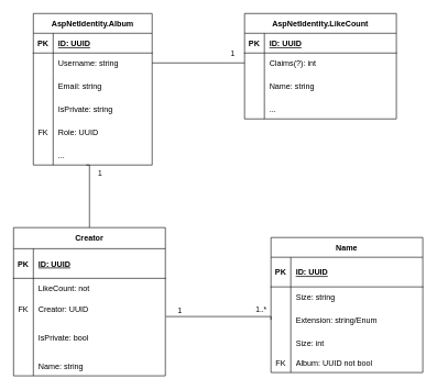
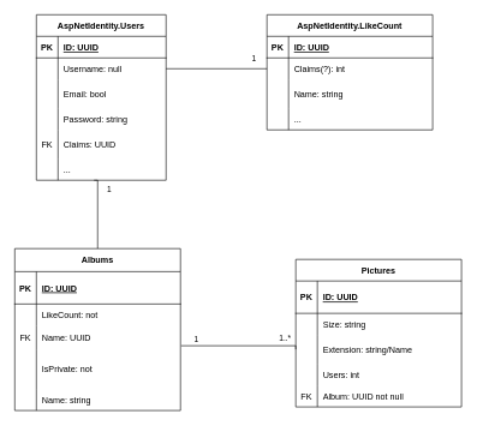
  <mxCell id="0" />
  <mxCell id="1" parent="0" />
- <mxCell id="2" value="AspNetIdentity.Album" style="shape=table;startSize=30;container=1;collapsible=1;childLayout=tableLayout;fixedRows=1;rowLines=0;fontStyle=1;align=center;resizeLast=1;" vertex="1" parent="1"><mxGeometry x="50" y="20" width="180" height="230" as="geometry" /></mxCell>
+ <mxCell id="2" value="AspNetIdentity.Users" style="shape=table;startSize=30;container=1;collapsible=1;childLayout=tableLayout;fixedRows=1;rowLines=0;fontStyle=1;align=center;resizeLast=1;" vertex="1" parent="1"><mxGeometry x="50" y="20" width="180" height="230" as="geometry" /></mxCell>
  <mxCell id="3" value="" style="shape=tableRow;horizontal=0;startSize=0;swimlaneHead=0;swimlaneBody=0;fillColor=none;collapsible=0;dropTarget=0;points=[[0,0.5],[1,0.5]];portConstraint=eastwest;top=0;left=0;right=0;bottom=1;" vertex="1" parent="2"><mxGeometry y="30" width="180" height="30" as="geometry" /></mxCell>
  <mxCell id="4" value="PK" style="shape=partialRectangle;connectable=0;fillColor=none;top=0;left=0;bottom=0;right=0;fontStyle=1;overflow=hidden;" vertex="1" parent="3"><mxGeometry width="30" height="30" as="geometry"><mxRectangle width="30" height="30" as="alternateBounds" /></mxGeometry></mxCell>
  <mxCell id="5" value="ID: UUID" style="shape=partialRectangle;connectable=0;fillColor=none;top=0;left=0;bottom=0;right=0;align=left;spacingLeft=6;fontStyle=5;overflow=hidden;" vertex="1" parent="3"><mxGeometry x="30" width="150" height="30" as="geometry"><mxRectangle width="150" height="30" as="alternateBounds" /></mxGeometry></mxCell>
  <mxCell id="6" value="" style="shape=tableRow;horizontal=0;startSize=0;swimlaneHead=0;swimlaneBody=0;fillColor=none;collapsible=0;dropTarget=0;points=[[0,0.5],[1,0.5]];portConstraint=eastwest;top=0;left=0;right=0;bottom=0;" vertex="1" parent="2"><mxGeometry y="60" width="180" height="30" as="geometry" /></mxCell>
  <mxCell id="7" value="" style="shape=partialRectangle;connectable=0;fillColor=none;top=0;left=0;bottom=0;right=0;editable=1;overflow=hidden;" vertex="1" parent="6"><mxGeometry width="30" height="30" as="geometry"><mxRectangle width="30" height="30" as="alternateBounds" /></mxGeometry></mxCell>
- <mxCell id="8" value="Username: string" style="shape=partialRectangle;connectable=0;fillColor=none;top=0;left=0;bottom=0;right=0;align=left;spacingLeft=6;overflow=hidden;" vertex="1" parent="6"><mxGeometry x="30" width="150" height="30" as="geometry"><mxRectangle width="150" height="30" as="alternateBounds" /></mxGeometry></mxCell>
+ <mxCell id="8" value="Username: null" style="shape=partialRectangle;connectable=0;fillColor=none;top=0;left=0;bottom=0;right=0;align=left;spacingLeft=6;overflow=hidden;" vertex="1" parent="6"><mxGeometry x="30" width="150" height="30" as="geometry"><mxRectangle width="150" height="30" as="alternateBounds" /></mxGeometry></mxCell>
  <mxCell id="9" value="" style="shape=tableRow;horizontal=0;startSize=0;swimlaneHead=0;swimlaneBody=0;fillColor=none;collapsible=0;dropTarget=0;points=[[0,0.5],[1,0.5]];portConstraint=eastwest;top=0;left=0;right=0;bottom=0;" vertex="1" parent="2"><mxGeometry y="90" width="180" height="40" as="geometry" /></mxCell>
  <mxCell id="10" value="" style="shape=partialRectangle;connectable=0;fillColor=none;top=0;left=0;bottom=0;right=0;editable=1;overflow=hidden;" vertex="1" parent="9"><mxGeometry width="30" height="40" as="geometry"><mxRectangle width="30" height="40" as="alternateBounds" /></mxGeometry></mxCell>
- <mxCell id="11" value="Email: string" style="shape=partialRectangle;connectable=0;fillColor=none;top=0;left=0;bottom=0;right=0;align=left;spacingLeft=6;overflow=hidden;" vertex="1" parent="9"><mxGeometry x="30" width="150" height="40" as="geometry"><mxRectangle width="150" height="40" as="alternateBounds" /></mxGeometry></mxCell>
+ <mxCell id="11" value="Email: bool" style="shape=partialRectangle;connectable=0;fillColor=none;top=0;left=0;bottom=0;right=0;align=left;spacingLeft=6;overflow=hidden;" vertex="1" parent="9"><mxGeometry x="30" width="150" height="40" as="geometry"><mxRectangle width="150" height="40" as="alternateBounds" /></mxGeometry></mxCell>
  <mxCell id="12" value="" style="shape=tableRow;horizontal=0;startSize=0;swimlaneHead=0;swimlaneBody=0;fillColor=none;collapsible=0;dropTarget=0;points=[[0,0.5],[1,0.5]];portConstraint=eastwest;top=0;left=0;right=0;bottom=0;" vertex="1" parent="2"><mxGeometry y="130" width="180" height="30" as="geometry" /></mxCell>
  <mxCell id="13" value="" style="shape=partialRectangle;connectable=0;fillColor=none;top=0;left=0;bottom=0;right=0;editable=1;overflow=hidden;" vertex="1" parent="12"><mxGeometry width="30" height="30" as="geometry"><mxRectangle width="30" height="30" as="alternateBounds" /></mxGeometry></mxCell>
- <mxCell id="14" value="IsPrivate: string" style="shape=partialRectangle;connectable=0;fillColor=none;top=0;left=0;bottom=0;right=0;align=left;spacingLeft=6;overflow=hidden;" vertex="1" parent="12"><mxGeometry x="30" width="150" height="30" as="geometry"><mxRectangle width="150" height="30" as="alternateBounds" /></mxGeometry></mxCell>
+ <mxCell id="14" value="Password: string" style="shape=partialRectangle;connectable=0;fillColor=none;top=0;left=0;bottom=0;right=0;align=left;spacingLeft=6;overflow=hidden;" vertex="1" parent="12"><mxGeometry x="30" width="150" height="30" as="geometry"><mxRectangle width="150" height="30" as="alternateBounds" /></mxGeometry></mxCell>
  <mxCell id="15" value="" style="shape=tableRow;horizontal=0;startSize=0;swimlaneHead=0;swimlaneBody=0;fillColor=none;collapsible=0;dropTarget=0;points=[[0,0.5],[1,0.5]];portConstraint=eastwest;top=0;left=0;right=0;bottom=0;" vertex="1" parent="2"><mxGeometry y="160" width="180" height="40" as="geometry" /></mxCell>
  <mxCell id="16" value="FK" style="shape=partialRectangle;connectable=0;fillColor=none;top=0;left=0;bottom=0;right=0;editable=1;overflow=hidden;" vertex="1" parent="15"><mxGeometry width="30" height="40" as="geometry"><mxRectangle width="30" height="40" as="alternateBounds" /></mxGeometry></mxCell>
- <mxCell id="17" value="Role: UUID" style="shape=partialRectangle;connectable=0;fillColor=none;top=0;left=0;bottom=0;right=0;align=left;spacingLeft=6;overflow=hidden;" vertex="1" parent="15"><mxGeometry x="30" width="150" height="40" as="geometry"><mxRectangle width="150" height="40" as="alternateBounds" /></mxGeometry></mxCell>
+ <mxCell id="17" value="Claims: UUID" style="shape=partialRectangle;connectable=0;fillColor=none;top=0;left=0;bottom=0;right=0;align=left;spacingLeft=6;overflow=hidden;" vertex="1" parent="15"><mxGeometry x="30" width="150" height="40" as="geometry"><mxRectangle width="150" height="40" as="alternateBounds" /></mxGeometry></mxCell>
  <mxCell id="18" value="" style="shape=tableRow;horizontal=0;startSize=0;swimlaneHead=0;swimlaneBody=0;fillColor=none;collapsible=0;dropTarget=0;points=[[0,0.5],[1,0.5]];portConstraint=eastwest;top=0;left=0;right=0;bottom=0;" vertex="1" parent="2"><mxGeometry y="200" width="180" height="30" as="geometry" /></mxCell>
  <mxCell id="19" value="" style="shape=partialRectangle;connectable=0;fillColor=none;top=0;left=0;bottom=0;right=0;editable=1;overflow=hidden;" vertex="1" parent="18"><mxGeometry width="30" height="30" as="geometry"><mxRectangle width="30" height="30" as="alternateBounds" /></mxGeometry></mxCell>
  <mxCell id="20" value="..." style="shape=partialRectangle;connectable=0;fillColor=none;top=0;left=0;bottom=0;right=0;align=left;spacingLeft=6;overflow=hidden;" vertex="1" parent="18"><mxGeometry x="30" width="150" height="30" as="geometry"><mxRectangle width="150" height="30" as="alternateBounds" /></mxGeometry></mxCell>
  <mxCell id="21" value="AspNetIdentity.LikeCount" style="shape=table;startSize=30;container=1;collapsible=1;childLayout=tableLayout;fixedRows=1;rowLines=0;fontStyle=1;align=center;resizeLast=1;" vertex="1" parent="1"><mxGeometry x="370" y="20" width="230" height="160" as="geometry" /></mxCell>
  <mxCell id="22" value="" style="shape=tableRow;horizontal=0;startSize=0;swimlaneHead=0;swimlaneBody=0;fillColor=none;collapsible=0;dropTarget=0;points=[[0,0.5],[1,0.5]];portConstraint=eastwest;top=0;left=0;right=0;bottom=1;" vertex="1" parent="21"><mxGeometry y="30" width="230" height="30" as="geometry" /></mxCell>
  <mxCell id="23" value="PK" style="shape=partialRectangle;connectable=0;fillColor=none;top=0;left=0;bottom=0;right=0;fontStyle=1;overflow=hidden;" vertex="1" parent="22"><mxGeometry width="30" height="30" as="geometry"><mxRectangle width="30" height="30" as="alternateBounds" /></mxGeometry></mxCell>
  <mxCell id="24" value="ID: UUID" style="shape=partialRectangle;connectable=0;fillColor=none;top=0;left=0;bottom=0;right=0;align=left;spacingLeft=6;fontStyle=5;overflow=hidden;" vertex="1" parent="22"><mxGeometry x="30" width="200" height="30" as="geometry"><mxRectangle width="200" height="30" as="alternateBounds" /></mxGeometry></mxCell>
  <mxCell id="25" value="" style="shape=tableRow;horizontal=0;startSize=0;swimlaneHead=0;swimlaneBody=0;fillColor=none;collapsible=0;dropTarget=0;points=[[0,0.5],[1,0.5]];portConstraint=eastwest;top=0;left=0;right=0;bottom=0;" vertex="1" parent="21"><mxGeometry y="60" width="230" height="30" as="geometry" /></mxCell>
  <mxCell id="26" value="" style="shape=partialRectangle;connectable=0;fillColor=none;top=0;left=0;bottom=0;right=0;editable=1;overflow=hidden;" vertex="1" parent="25"><mxGeometry width="30" height="30" as="geometry"><mxRectangle width="30" height="30" as="alternateBounds" /></mxGeometry></mxCell>
  <mxCell id="27" value="Claims(?): int" style="shape=partialRectangle;connectable=0;fillColor=none;top=0;left=0;bottom=0;right=0;align=left;spacingLeft=6;overflow=hidden;" vertex="1" parent="25"><mxGeometry x="30" width="200" height="30" as="geometry"><mxRectangle width="200" height="30" as="alternateBounds" /></mxGeometry></mxCell>
  <mxCell id="28" value="" style="shape=tableRow;horizontal=0;startSize=0;swimlaneHead=0;swimlaneBody=0;fillColor=none;collapsible=0;dropTarget=0;points=[[0,0.5],[1,0.5]];portConstraint=eastwest;top=0;left=0;right=0;bottom=0;" vertex="1" parent="21"><mxGeometry y="90" width="230" height="40" as="geometry" /></mxCell>
  <mxCell id="29" value="" style="shape=partialRectangle;connectable=0;fillColor=none;top=0;left=0;bottom=0;right=0;editable=1;overflow=hidden;" vertex="1" parent="28"><mxGeometry width="30" height="40" as="geometry"><mxRectangle width="30" height="40" as="alternateBounds" /></mxGeometry></mxCell>
  <mxCell id="30" value="Name: string" style="shape=partialRectangle;connectable=0;fillColor=none;top=0;left=0;bottom=0;right=0;align=left;spacingLeft=6;overflow=hidden;" vertex="1" parent="28"><mxGeometry x="30" width="200" height="40" as="geometry"><mxRectangle width="200" height="40" as="alternateBounds" /></mxGeometry></mxCell>
  <mxCell id="31" value="" style="shape=tableRow;horizontal=0;startSize=0;swimlaneHead=0;swimlaneBody=0;fillColor=none;collapsible=0;dropTarget=0;points=[[0,0.5],[1,0.5]];portConstraint=eastwest;top=0;left=0;right=0;bottom=0;" vertex="1" parent="21"><mxGeometry y="130" width="230" height="30" as="geometry" /></mxCell>
  <mxCell id="32" value="" style="shape=partialRectangle;connectable=0;fillColor=none;top=0;left=0;bottom=0;right=0;editable=1;overflow=hidden;" vertex="1" parent="31"><mxGeometry width="30" height="30" as="geometry"><mxRectangle width="30" height="30" as="alternateBounds" /></mxGeometry></mxCell>
  <mxCell id="33" value="..." style="shape=partialRectangle;connectable=0;fillColor=none;top=0;left=0;bottom=0;right=0;align=left;spacingLeft=6;overflow=hidden;" vertex="1" parent="31"><mxGeometry x="30" width="200" height="30" as="geometry"><mxRectangle width="200" height="30" as="alternateBounds" /></mxGeometry></mxCell>
- <mxCell id="34" value="Name" style="shape=table;startSize=30;container=1;collapsible=1;childLayout=tableLayout;fixedRows=1;rowLines=0;fontStyle=1;align=center;resizeLast=1;" vertex="1" parent="1"><mxGeometry x="410" y="360" width="230" height="205" as="geometry" /></mxCell>
+ <mxCell id="34" value="Pictures" style="shape=table;startSize=30;container=1;collapsible=1;childLayout=tableLayout;fixedRows=1;rowLines=0;fontStyle=1;align=center;resizeLast=1;" vertex="1" parent="1"><mxGeometry x="410" y="360" width="230" height="205" as="geometry" /></mxCell>
  <mxCell id="35" value="" style="shape=tableRow;horizontal=0;startSize=0;swimlaneHead=0;swimlaneBody=0;fillColor=none;collapsible=0;dropTarget=0;points=[[0,0.5],[1,0.5]];portConstraint=eastwest;top=0;left=0;right=0;bottom=1;" vertex="1" parent="34"><mxGeometry y="30" width="230" height="45" as="geometry" /></mxCell>
  <mxCell id="36" value="PK" style="shape=partialRectangle;connectable=0;fillColor=none;top=0;left=0;bottom=0;right=0;fontStyle=1;overflow=hidden;" vertex="1" parent="35"><mxGeometry width="30" height="45" as="geometry"><mxRectangle width="30" height="45" as="alternateBounds" /></mxGeometry></mxCell>
  <mxCell id="37" value="ID: UUID" style="shape=partialRectangle;connectable=0;fillColor=none;top=0;left=0;bottom=0;right=0;align=left;spacingLeft=6;fontStyle=5;overflow=hidden;" vertex="1" parent="35"><mxGeometry x="30" width="200" height="45" as="geometry"><mxRectangle width="200" height="45" as="alternateBounds" /></mxGeometry></mxCell>
  <mxCell id="38" value="" style="shape=tableRow;horizontal=0;startSize=0;swimlaneHead=0;swimlaneBody=0;fillColor=none;collapsible=0;dropTarget=0;points=[[0,0.5],[1,0.5]];portConstraint=eastwest;top=0;left=0;right=0;bottom=0;" vertex="1" parent="34"><mxGeometry y="75" width="230" height="30" as="geometry" /></mxCell>
  <mxCell id="39" value="" style="shape=partialRectangle;connectable=0;fillColor=none;top=0;left=0;bottom=0;right=0;editable=1;overflow=hidden;" vertex="1" parent="38"><mxGeometry width="30" height="30" as="geometry"><mxRectangle width="30" height="30" as="alternateBounds" /></mxGeometry></mxCell>
  <mxCell id="40" value="Size: string" style="shape=partialRectangle;connectable=0;fillColor=none;top=0;left=0;bottom=0;right=0;align=left;spacingLeft=6;overflow=hidden;" vertex="1" parent="38"><mxGeometry x="30" width="200" height="30" as="geometry"><mxRectangle width="200" height="30" as="alternateBounds" /></mxGeometry></mxCell>
  <mxCell id="41" value="" style="shape=tableRow;horizontal=0;startSize=0;swimlaneHead=0;swimlaneBody=0;fillColor=none;collapsible=0;dropTarget=0;points=[[0,0.5],[1,0.5]];portConstraint=eastwest;top=0;left=0;right=0;bottom=0;" vertex="1" parent="34"><mxGeometry y="105" width="230" height="40" as="geometry" /></mxCell>
  <mxCell id="42" value="" style="shape=partialRectangle;connectable=0;fillColor=none;top=0;left=0;bottom=0;right=0;editable=1;overflow=hidden;" vertex="1" parent="41"><mxGeometry width="30" height="40" as="geometry"><mxRectangle width="30" height="40" as="alternateBounds" /></mxGeometry></mxCell>
- <mxCell id="43" value="Extension: string/Enum" style="shape=partialRectangle;connectable=0;fillColor=none;top=0;left=0;bottom=0;right=0;align=left;spacingLeft=6;overflow=hidden;" vertex="1" parent="41"><mxGeometry x="30" width="200" height="40" as="geometry"><mxRectangle width="200" height="40" as="alternateBounds" /></mxGeometry></mxCell>
+ <mxCell id="43" value="Extension: string/Name" style="shape=partialRectangle;connectable=0;fillColor=none;top=0;left=0;bottom=0;right=0;align=left;spacingLeft=6;overflow=hidden;" vertex="1" parent="41"><mxGeometry x="30" width="200" height="40" as="geometry"><mxRectangle width="200" height="40" as="alternateBounds" /></mxGeometry></mxCell>
  <mxCell id="44" value="" style="shape=tableRow;horizontal=0;startSize=0;swimlaneHead=0;swimlaneBody=0;fillColor=none;collapsible=0;dropTarget=0;points=[[0,0.5],[1,0.5]];portConstraint=eastwest;top=0;left=0;right=0;bottom=0;" vertex="1" parent="34"><mxGeometry y="145" width="230" height="30" as="geometry" /></mxCell>
  <mxCell id="45" value="" style="shape=partialRectangle;connectable=0;fillColor=none;top=0;left=0;bottom=0;right=0;editable=1;overflow=hidden;" vertex="1" parent="44"><mxGeometry width="30" height="30" as="geometry"><mxRectangle width="30" height="30" as="alternateBounds" /></mxGeometry></mxCell>
- <mxCell id="46" value="Size: int" style="shape=partialRectangle;connectable=0;fillColor=none;top=0;left=0;bottom=0;right=0;align=left;spacingLeft=6;overflow=hidden;" vertex="1" parent="44"><mxGeometry x="30" width="200" height="30" as="geometry"><mxRectangle width="200" height="30" as="alternateBounds" /></mxGeometry></mxCell>
+ <mxCell id="46" value="Users: int" style="shape=partialRectangle;connectable=0;fillColor=none;top=0;left=0;bottom=0;right=0;align=left;spacingLeft=6;overflow=hidden;" vertex="1" parent="44"><mxGeometry x="30" width="200" height="30" as="geometry"><mxRectangle width="200" height="30" as="alternateBounds" /></mxGeometry></mxCell>
  <mxCell id="47" value="" style="shape=tableRow;horizontal=0;startSize=0;swimlaneHead=0;swimlaneBody=0;fillColor=none;collapsible=0;dropTarget=0;points=[[0,0.5],[1,0.5]];portConstraint=eastwest;top=0;left=0;right=0;bottom=0;" vertex="1" parent="34"><mxGeometry y="175" width="230" height="30" as="geometry" /></mxCell>
  <mxCell id="48" value="FK" style="shape=partialRectangle;connectable=0;fillColor=none;top=0;left=0;bottom=0;right=0;editable=1;overflow=hidden;" vertex="1" parent="47"><mxGeometry width="30" height="30" as="geometry"><mxRectangle width="30" height="30" as="alternateBounds" /></mxGeometry></mxCell>
- <mxCell id="49" value="Album: UUID not bool" style="shape=partialRectangle;connectable=0;fillColor=none;top=0;left=0;bottom=0;right=0;align=left;spacingLeft=6;overflow=hidden;" vertex="1" parent="47"><mxGeometry x="30" width="200" height="30" as="geometry"><mxRectangle width="200" height="30" as="alternateBounds" /></mxGeometry></mxCell>
+ <mxCell id="49" value="Album: UUID not null" style="shape=partialRectangle;connectable=0;fillColor=none;top=0;left=0;bottom=0;right=0;align=left;spacingLeft=6;overflow=hidden;" vertex="1" parent="47"><mxGeometry x="30" width="200" height="30" as="geometry"><mxRectangle width="200" height="30" as="alternateBounds" /></mxGeometry></mxCell>
  <mxCell id="50" style="edgeStyle=orthogonalEdgeStyle;rounded=0;orthogonalLoop=1;jettySize=auto;html=1;exitX=0.5;exitY=0;exitDx=0;exitDy=0;endArrow=none;endFill=0;" edge="1" parent="1" source="52"><mxGeometry relative="1" as="geometry"><mxPoint x="130" y="250" as="targetPoint" /><Array as="points"><mxPoint x="135" y="250" /></Array></mxGeometry></mxCell>
  <mxCell id="51" value="1" style="edgeLabel;html=1;align=center;verticalAlign=middle;resizable=0;points=[];" vertex="1" connectable="0" parent="50"><mxGeometry x="0.769" y="1" relative="1" as="geometry"><mxPoint x="16" y="5" as="offset" /></mxGeometry></mxCell>
- <mxCell id="52" value="Creator" style="shape=table;startSize=32;container=1;collapsible=1;childLayout=tableLayout;fixedRows=1;rowLines=0;fontStyle=1;align=center;resizeLast=1;" vertex="1" parent="1"><mxGeometry x="20" y="345" width="230" height="225" as="geometry" /></mxCell>
+ <mxCell id="52" value="Albums" style="shape=table;startSize=32;container=1;collapsible=1;childLayout=tableLayout;fixedRows=1;rowLines=0;fontStyle=1;align=center;resizeLast=1;" vertex="1" parent="1"><mxGeometry x="20" y="345" width="230" height="225" as="geometry" /></mxCell>
  <mxCell id="53" value="" style="shape=tableRow;horizontal=0;startSize=0;swimlaneHead=0;swimlaneBody=0;fillColor=none;collapsible=0;dropTarget=0;points=[[0,0.5],[1,0.5]];portConstraint=eastwest;top=0;left=0;right=0;bottom=1;" vertex="1" parent="52"><mxGeometry y="32" width="230" height="45" as="geometry" /></mxCell>
  <mxCell id="54" value="PK" style="shape=partialRectangle;connectable=0;fillColor=none;top=0;left=0;bottom=0;right=0;fontStyle=1;overflow=hidden;" vertex="1" parent="53"><mxGeometry width="30" height="45" as="geometry"><mxRectangle width="30" height="45" as="alternateBounds" /></mxGeometry></mxCell>
  <mxCell id="55" value="ID: UUID" style="shape=partialRectangle;connectable=0;fillColor=none;top=0;left=0;bottom=0;right=0;align=left;spacingLeft=6;fontStyle=5;overflow=hidden;" vertex="1" parent="53"><mxGeometry x="30" width="200" height="45" as="geometry"><mxRectangle width="200" height="45" as="alternateBounds" /></mxGeometry></mxCell>
  <mxCell id="56" value="" style="shape=tableRow;horizontal=0;startSize=0;swimlaneHead=0;swimlaneBody=0;fillColor=none;collapsible=0;dropTarget=0;points=[[0,0.5],[1,0.5]];portConstraint=eastwest;top=0;left=0;right=0;bottom=0;" vertex="1" parent="52"><mxGeometry y="77" width="230" height="30" as="geometry" /></mxCell>
  <mxCell id="57" value="" style="shape=partialRectangle;connectable=0;fillColor=none;top=0;left=0;bottom=0;right=0;editable=1;overflow=hidden;" vertex="1" parent="56"><mxGeometry width="30" height="30" as="geometry"><mxRectangle width="30" height="30" as="alternateBounds" /></mxGeometry></mxCell>
  <mxCell id="58" value="LikeCount: not" style="shape=partialRectangle;connectable=0;fillColor=none;top=0;left=0;bottom=0;right=0;align=left;spacingLeft=6;overflow=hidden;" vertex="1" parent="56"><mxGeometry x="30" width="200" height="30" as="geometry"><mxRectangle width="200" height="30" as="alternateBounds" /></mxGeometry></mxCell>
  <mxCell id="59" value="" style="shape=tableRow;horizontal=0;startSize=0;swimlaneHead=0;swimlaneBody=0;fillColor=none;collapsible=0;dropTarget=0;points=[[0,0.5],[1,0.5]];portConstraint=eastwest;top=0;left=0;right=0;bottom=0;" vertex="1" parent="52"><mxGeometry y="107" width="230" height="33" as="geometry" /></mxCell>
  <mxCell id="60" value="FK" style="shape=partialRectangle;connectable=0;fillColor=none;top=0;left=0;bottom=0;right=0;editable=1;overflow=hidden;" vertex="1" parent="59"><mxGeometry width="30" height="33" as="geometry"><mxRectangle width="30" height="33" as="alternateBounds" /></mxGeometry></mxCell>
- <mxCell id="61" value="Creator: UUID" style="shape=partialRectangle;connectable=0;fillColor=none;top=0;left=0;bottom=0;right=0;align=left;spacingLeft=6;overflow=hidden;" vertex="1" parent="59"><mxGeometry x="30" width="200" height="33" as="geometry"><mxRectangle width="200" height="33" as="alternateBounds" /></mxGeometry></mxCell>
+ <mxCell id="61" value="Name: UUID" style="shape=partialRectangle;connectable=0;fillColor=none;top=0;left=0;bottom=0;right=0;align=left;spacingLeft=6;overflow=hidden;" vertex="1" parent="59"><mxGeometry x="30" width="200" height="33" as="geometry"><mxRectangle width="200" height="33" as="alternateBounds" /></mxGeometry></mxCell>
  <mxCell id="62" value="" style="shape=tableRow;horizontal=0;startSize=0;swimlaneHead=0;swimlaneBody=0;fillColor=none;collapsible=0;dropTarget=0;points=[[0,0.5],[1,0.5]];portConstraint=eastwest;top=0;left=0;right=0;bottom=0;" vertex="1" parent="52"><mxGeometry y="140" width="230" height="55" as="geometry" /></mxCell>
  <mxCell id="63" value="" style="shape=partialRectangle;connectable=0;fillColor=none;top=0;left=0;bottom=0;right=0;editable=1;overflow=hidden;" vertex="1" parent="62"><mxGeometry width="30" height="55" as="geometry"><mxRectangle width="30" height="55" as="alternateBounds" /></mxGeometry></mxCell>
- <mxCell id="64" value="IsPrivate: bool" style="shape=partialRectangle;connectable=0;fillColor=none;top=0;left=0;bottom=0;right=0;align=left;spacingLeft=6;overflow=hidden;" vertex="1" parent="62"><mxGeometry x="30" width="200" height="55" as="geometry"><mxRectangle width="200" height="55" as="alternateBounds" /></mxGeometry></mxCell>
+ <mxCell id="64" value="IsPrivate: not" style="shape=partialRectangle;connectable=0;fillColor=none;top=0;left=0;bottom=0;right=0;align=left;spacingLeft=6;overflow=hidden;" vertex="1" parent="62"><mxGeometry x="30" width="200" height="55" as="geometry"><mxRectangle width="200" height="55" as="alternateBounds" /></mxGeometry></mxCell>
  <mxCell id="65" value="" style="shape=tableRow;horizontal=0;startSize=0;swimlaneHead=0;swimlaneBody=0;fillColor=none;collapsible=0;dropTarget=0;points=[[0,0.5],[1,0.5]];portConstraint=eastwest;top=0;left=0;right=0;bottom=0;" vertex="1" parent="52"><mxGeometry y="195" width="230" height="30" as="geometry" /></mxCell>
  <mxCell id="66" value="" style="shape=partialRectangle;connectable=0;fillColor=none;top=0;left=0;bottom=0;right=0;editable=1;overflow=hidden;" vertex="1" parent="65"><mxGeometry width="30" height="30" as="geometry"><mxRectangle width="30" height="30" as="alternateBounds" /></mxGeometry></mxCell>
  <mxCell id="67" value="Name: string" style="shape=partialRectangle;connectable=0;fillColor=none;top=0;left=0;bottom=0;right=0;align=left;spacingLeft=6;overflow=hidden;" vertex="1" parent="65"><mxGeometry x="30" width="200" height="30" as="geometry"><mxRectangle width="200" height="30" as="alternateBounds" /></mxGeometry></mxCell>
  <mxCell id="68" style="edgeStyle=orthogonalEdgeStyle;rounded=0;orthogonalLoop=1;jettySize=auto;html=1;exitX=0;exitY=0.5;exitDx=0;exitDy=0;endArrow=none;endFill=0;" edge="1" parent="1" source="41"><mxGeometry relative="1" as="geometry"><mxPoint x="251" y="480" as="targetPoint" /><Array as="points"><mxPoint x="410" y="480" /><mxPoint x="251" y="480" /></Array></mxGeometry></mxCell>
  <mxCell id="69" value="1..*" style="edgeLabel;html=1;align=center;verticalAlign=middle;resizable=0;points=[];" vertex="1" connectable="0" parent="68"><mxGeometry x="-0.742" relative="1" as="geometry"><mxPoint y="-11" as="offset" /></mxGeometry></mxCell>
  <mxCell id="70" value="1" style="edgeLabel;html=1;align=center;verticalAlign=middle;resizable=0;points=[];" vertex="1" connectable="0" parent="68"><mxGeometry x="0.754" y="1" relative="1" as="geometry"><mxPoint y="-11" as="offset" /></mxGeometry></mxCell>
  <mxCell id="71" style="edgeStyle=orthogonalEdgeStyle;rounded=0;orthogonalLoop=1;jettySize=auto;html=1;exitX=1;exitY=0.5;exitDx=0;exitDy=0;endArrow=none;endFill=0;" edge="1" parent="1" source="6" target="25"><mxGeometry relative="1" as="geometry" /></mxCell>
  <mxCell id="72" value="1" style="edgeLabel;html=1;align=center;verticalAlign=middle;resizable=0;points=[];" vertex="1" connectable="0" parent="71"><mxGeometry x="0.729" y="-3" relative="1" as="geometry"><mxPoint y="-18" as="offset" /></mxGeometry></mxCell>
